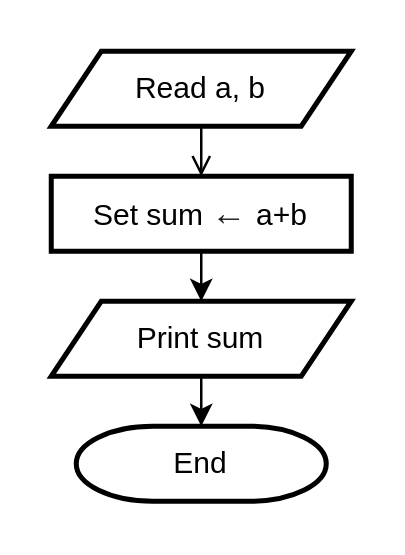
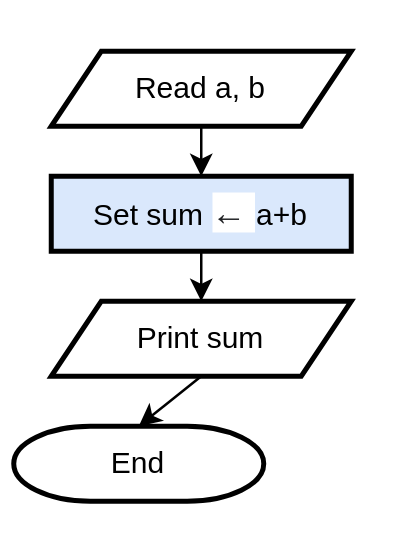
  <mxCell id="0" />
  <mxCell id="1" parent="0" />
- <mxCell id="2" value="" style="edgeStyle=none;html=1;rounded=0;endArrow=open;" parent="1" source="3" target="5" edge="1"><mxGeometry relative="1" as="geometry" /></mxCell>
+ <mxCell id="2" value="" style="edgeStyle=none;html=1;rounded=0;" parent="1" source="3" target="5" edge="1"><mxGeometry relative="1" as="geometry" /></mxCell>
  <mxCell id="3" value="Read a, b" style="shape=parallelogram;perimeter=parallelogramPerimeter;whiteSpace=wrap;html=1;fixedSize=1;strokeWidth=2;rounded=0;" parent="1" vertex="1"><mxGeometry x="20" y="20" width="120" height="30" as="geometry" /></mxCell>
  <mxCell id="4" value="" style="edgeStyle=none;html=1;rounded=0;" parent="1" source="5" target="6" edge="1"><mxGeometry relative="1" as="geometry" /></mxCell>
- <mxCell id="5" value="Set sum&amp;nbsp;&lt;span style=&quot;color: rgb(32 , 33 , 36) ; font-family: &amp;#34;arial&amp;#34; , sans-serif ; font-size: 14px ; text-align: left ; background-color: rgb(255 , 255 , 255)&quot;&gt;←&amp;nbsp;&lt;/span&gt;a+b" style="whiteSpace=wrap;html=1;strokeWidth=2;rounded=0;" parent="1" vertex="1"><mxGeometry x="20" y="70" width="120" height="30" as="geometry" /></mxCell>
+ <mxCell id="5" value="Set sum&amp;nbsp;&lt;span style=&quot;color: rgb(32 , 33 , 36) ; font-family: &amp;#34;arial&amp;#34; , sans-serif ; font-size: 14px ; text-align: left ; background-color: rgb(255 , 255 , 255)&quot;&gt;←&amp;nbsp;&lt;/span&gt;a+b" style="whiteSpace=wrap;html=1;strokeWidth=2;rounded=0;fillColor=#dae8fc;" parent="1" vertex="1"><mxGeometry x="20" y="70" width="120" height="30" as="geometry" /></mxCell>
  <mxCell id="6" value="Print sum" style="shape=parallelogram;perimeter=parallelogramPerimeter;whiteSpace=wrap;html=1;fixedSize=1;strokeWidth=2;rounded=0;" parent="1" vertex="1"><mxGeometry x="20" y="120" width="120" height="30" as="geometry" /></mxCell>
- <mxCell id="7" value="End" style="strokeWidth=2;html=1;shape=mxgraph.flowchart.terminator;whiteSpace=wrap;rounded=0;" parent="1" vertex="1"><mxGeometry x="30" y="170" width="100" height="30" as="geometry" /></mxCell>
+ <mxCell id="7" value="End" style="strokeWidth=2;html=1;shape=mxgraph.flowchart.terminator;whiteSpace=wrap;rounded=0;" parent="1" vertex="1"><mxGeometry x="5" y="170" width="100" height="30" as="geometry" /></mxCell>
  <mxCell id="8" value="" style="endArrow=classic;html=1;exitX=0.5;exitY=1;exitDx=0;exitDy=0;entryX=0.5;entryY=0;entryDx=0;entryDy=0;entryPerimeter=0;rounded=0;" parent="1" source="6" target="7" edge="1"><mxGeometry width="50" height="50" relative="1" as="geometry"><mxPoint x="230" y="140" as="sourcePoint" /><mxPoint x="280" y="90" as="targetPoint" /></mxGeometry></mxCell>
